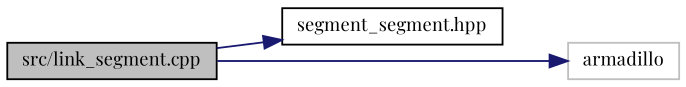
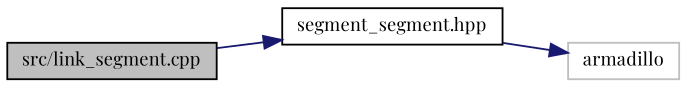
  digraph {
    fontname="Playfair Display"
    rankdir=LR
    node [color=black fillcolor=white fontname="Playfair Display" fontsize=10 shape=record style=filled]
    edge [color=midnightblue fontname="Playfair Display" fontsize=10 labelfontname=Helvetica labelfontsize=10 style=solid]
    n1 [fillcolor=grey75 fontcolor=black height=0.2 label="src/link_segment.cpp" width=0.4]
    n2 [height=0.2 label="segment_segment.hpp" width=0.4]
    n3 [color=grey75 height=0.2 label=armadillo width=0.4]
    n1 -> n2
-   n1 -> n3
+   n2 -> n3
  }
